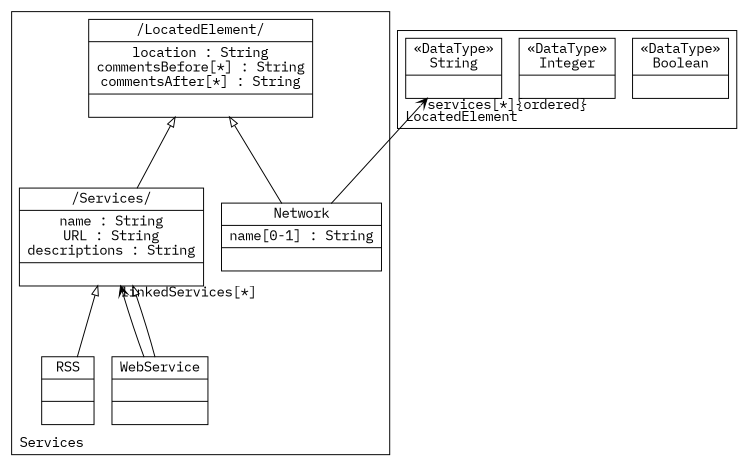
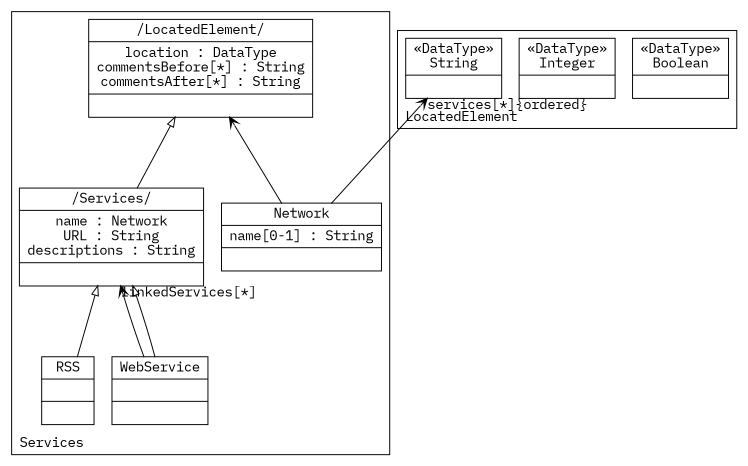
  digraph {
    compound=true
    fontname="IBM Plex Mono"
    labeljust=l
    labelloc=t
    nodeSep=0.75
    rankdir=BT
    node [fontname="IBM Plex Mono" shape=record]
    edge [arrowhead=onormal constraint=true fontname="IBM Plex Mono" group=Services minlen=2]
-   n1 [label="{/LocatedElement/|location : String\ncommentsBefore[*] : String\ncommentsAfter[*] : String| }"]
+   n1 [label="{/LocatedElement/|location : DataType\ncommentsBefore[*] : String\ncommentsAfter[*] : String| }"]
    n2 [label="{Network|name[0-1] : String| }"]
-   n3 [label="{/Services/|name : String\nURL : String\ndescriptions : String| }"]
+   n3 [label="{/Services/|name : Network\nURL : String\ndescriptions : String| }"]
    n4 [label="{WebService| | }"]
    n5 [label="{RSS| | }"]
    n6 [label="{&#171;DataType&#187;\nBoolean|}"]
    n7 [label="{&#171;DataType&#187;\nInteger|}"]
    n8 [label="{&#171;DataType&#187;\nString|}"]
    subgraph cluster_1 {
      color=black
      label=Services
      n1
      n2
      n3
      n4
      n5
    }
    subgraph cluster_2 {
      color=black
      label=LocatedElement
      n6
      n7
      n8
    }
-   n2 -> n1 [group=LocatedElement]
+   n2 -> n1 [arrowhead=vee group=LocatedElement]
    n2 -> n8 [arrowhead=vee arrowtail=diamond headlabel="services[*]{ordered}"]
    n3 -> n1 [group=LocatedElement]
    n4 -> n3 [arrowhead=vee arrowtail=none constraint=false headlabel="linkedServices[*]"]
    n4 -> n3
    n5 -> n3
  }
